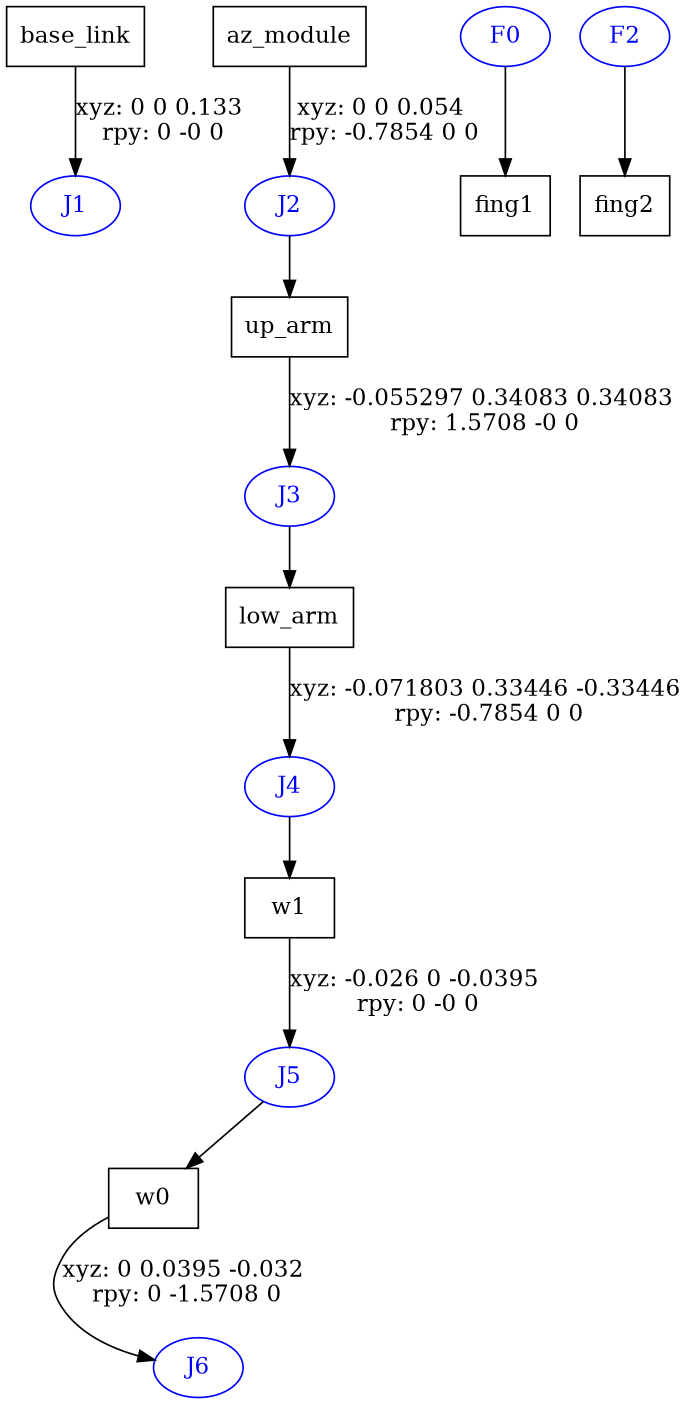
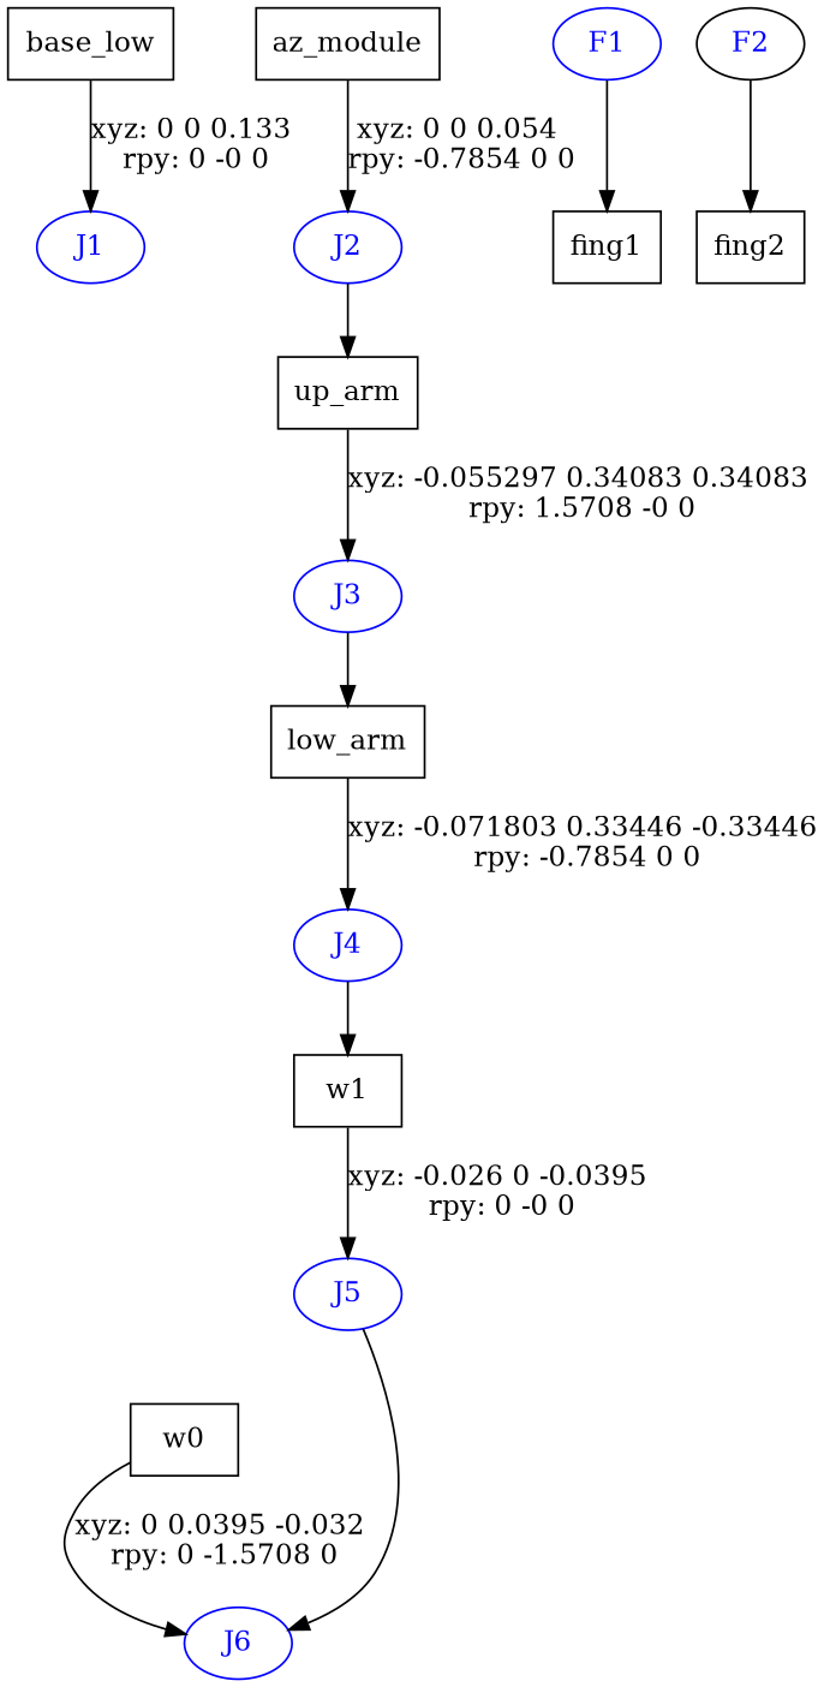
  digraph {
    node [shape=box]
-   n1 [label=base_link]
+   n1 [label=base_low]
    J1 [color=blue fontcolor=blue shape=ellipse]
    n3 [label=az_module]
    J2 [color=blue fontcolor=blue shape=ellipse]
    n5 [label=up_arm]
    J3 [color=blue fontcolor=blue shape=ellipse]
    n7 [label=low_arm]
    J4 [color=blue fontcolor=blue shape=ellipse]
    n9 [label=w1]
    J5 [color=blue fontcolor=blue shape=ellipse]
    n11 [label=w0]
    J6 [color=blue fontcolor=blue shape=ellipse]
-   F1 [color=blue fontcolor=blue shape=ellipse label=F0]
+   F1 [color=blue fontcolor=blue shape=ellipse]
    n14 [label=fing1]
-   F2 [color=blue fontcolor=blue shape=ellipse]
+   F2 [color=black fontcolor=blue shape=ellipse]
    n16 [label=fing2]
    n1 -> J1 [label="xyz: 0 0 0.133 \nrpy: 0 -0 0"]
    n3 -> J2 [label="xyz: 0 0 0.054 \nrpy: -0.7854 0 0"]
    J2 -> n5
    n5 -> J3 [label="xyz: -0.055297 0.34083 0.34083 \nrpy: 1.5708 -0 0"]
    J3 -> n7
    n7 -> J4 [label="xyz: -0.071803 0.33446 -0.33446 \nrpy: -0.7854 0 0"]
    J4 -> n9
    n9 -> J5 [label="xyz: -0.026 0 -0.0395 \nrpy: 0 -0 0"]
-   J5 -> n11
+   J5 -> J6
    n11 -> J6 [label="xyz: 0 0.0395 -0.032 \nrpy: 0 -1.5708 0"]
    F1 -> n14
    F2 -> n16
  }
